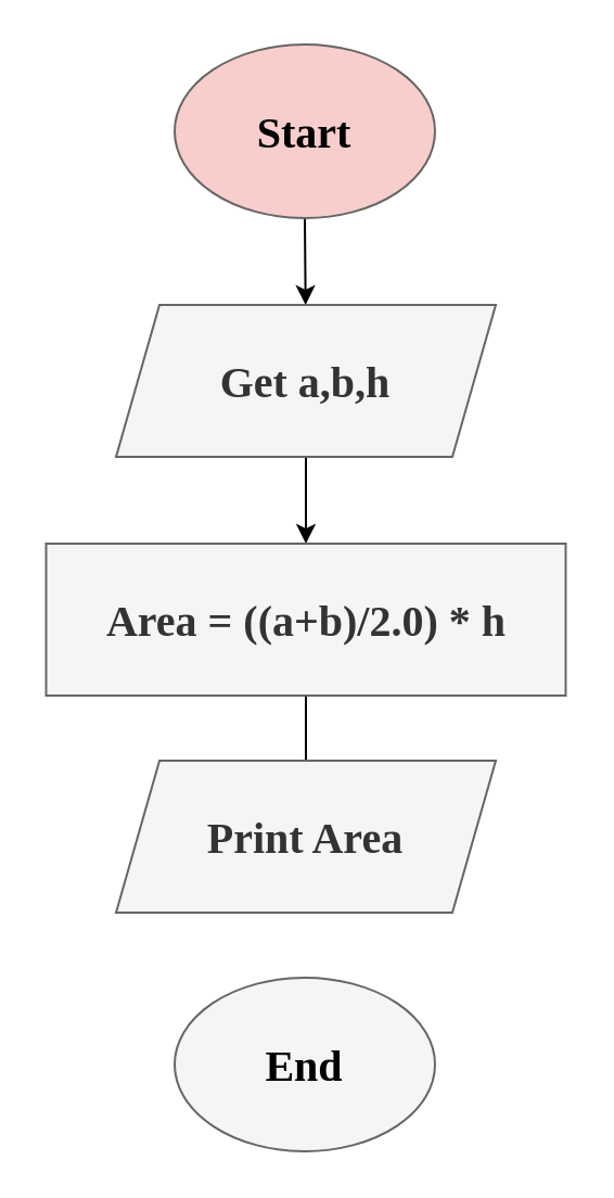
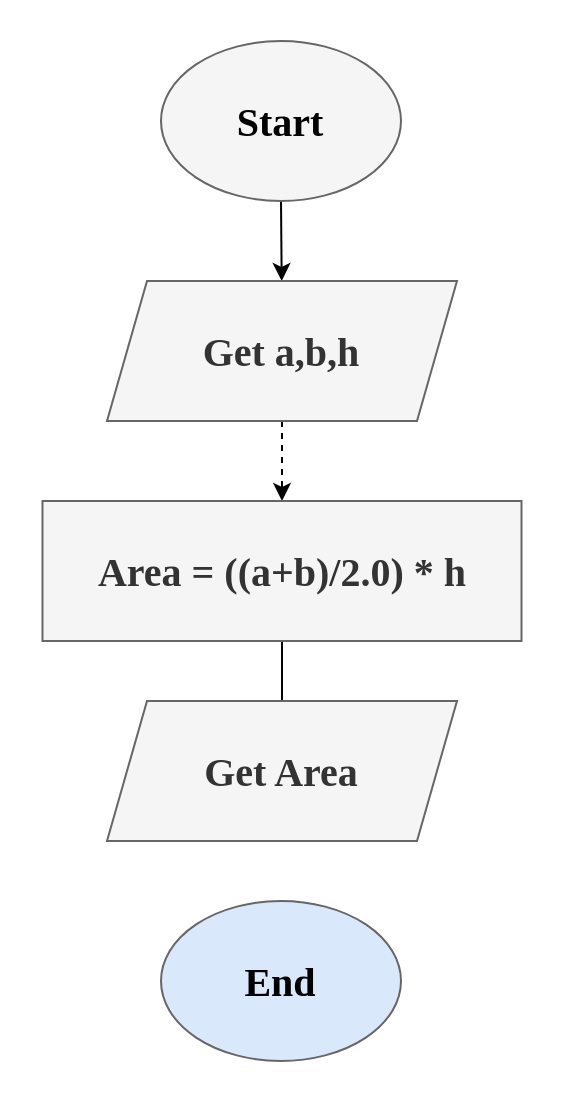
  <mxCell id="0" />
  <mxCell id="1" parent="0" />
  <mxCell id="2" value="" style="edgeStyle=none;html=1;fontFamily=Comic Sans MS;fontSize=20;fontColor=#000000;" parent="1" source="3" target="5" edge="1"><mxGeometry relative="1" as="geometry" /></mxCell>
- <mxCell id="3" value="&lt;font style=&quot;font-size: 20px;&quot; color=&quot;#000000&quot;&gt;Start&lt;/font&gt;" style="ellipse;whiteSpace=wrap;html=1;labelBackgroundColor=none;labelBorderColor=none;fontFamily=Comic Sans MS;fillColor=#f8cecc;strokeColor=#666666;fontColor=#333333;fontSize=20;fontStyle=1;" parent="1" vertex="1"><mxGeometry x="80" y="20" width="120" height="80" as="geometry" /></mxCell>
- <mxCell id="4" value="" style="edgeStyle=none;html=1;fontFamily=Comic Sans MS;fontSize=20;fontColor=#000000;" parent="1" source="5" target="7" edge="1"><mxGeometry relative="1" as="geometry" /></mxCell>
+ <mxCell id="3" value="&lt;font style=&quot;font-size: 20px;&quot; color=&quot;#000000&quot;&gt;Start&lt;/font&gt;" style="ellipse;whiteSpace=wrap;html=1;labelBackgroundColor=none;labelBorderColor=none;fontFamily=Comic Sans MS;fillColor=#f5f5f5;strokeColor=#666666;fontColor=#333333;fontSize=20;fontStyle=1" parent="1" vertex="1"><mxGeometry x="80" y="20" width="120" height="80" as="geometry" /></mxCell>
+ <mxCell id="4" value="" style="edgeStyle=none;html=1;fontFamily=Comic Sans MS;fontSize=20;fontColor=#000000;dashed=1;" parent="1" source="5" target="7" edge="1"><mxGeometry relative="1" as="geometry" /></mxCell>
  <mxCell id="5" value="Get a,b,h" style="shape=parallelogram;perimeter=parallelogramPerimeter;whiteSpace=wrap;html=1;fixedSize=1;labelBackgroundColor=none;labelBorderColor=none;fontFamily=Comic Sans MS;fontSize=20;fontColor=#333333;fillColor=#f5f5f5;strokeColor=#666666;fontStyle=1" parent="1" vertex="1"><mxGeometry x="53" y="140" width="175" height="70" as="geometry" /></mxCell>
  <mxCell id="6" value="" style="edgeStyle=none;html=1;fontFamily=Comic Sans MS;fontSize=20;fontColor=#000000;endArrow=none;" parent="1" source="7" target="8" edge="1"><mxGeometry relative="1" as="geometry" /></mxCell>
  <mxCell id="7" value="Area = ((a+b)/2.0) * h" style="rounded=0;whiteSpace=wrap;html=1;labelBackgroundColor=none;labelBorderColor=none;fontFamily=Comic Sans MS;fontSize=20;fontColor=#333333;fillColor=#f5f5f5;strokeColor=#666666;fontStyle=1" parent="1" vertex="1"><mxGeometry x="20.75" y="250" width="239.5" height="70" as="geometry" /></mxCell>
- <mxCell id="8" value="Print Area" style="shape=parallelogram;perimeter=parallelogramPerimeter;whiteSpace=wrap;html=1;fixedSize=1;labelBackgroundColor=none;labelBorderColor=none;fontFamily=Comic Sans MS;fontSize=20;fontColor=#333333;fillColor=#f5f5f5;strokeColor=#666666;fontStyle=1" parent="1" vertex="1"><mxGeometry x="53" y="350" width="175" height="70" as="geometry" /></mxCell>
- <mxCell id="9" value="&lt;font style=&quot;font-size: 20px;&quot; color=&quot;#000000&quot;&gt;End&lt;/font&gt;" style="ellipse;whiteSpace=wrap;html=1;labelBackgroundColor=none;labelBorderColor=none;fontFamily=Comic Sans MS;fillColor=#f5f5f5;strokeColor=#666666;fontColor=#333333;fontSize=20;fontStyle=1" parent="1" vertex="1"><mxGeometry x="80" y="450" width="120" height="80" as="geometry" /></mxCell>
+ <mxCell id="8" value="Get Area" style="shape=parallelogram;perimeter=parallelogramPerimeter;whiteSpace=wrap;html=1;fixedSize=1;labelBackgroundColor=none;labelBorderColor=none;fontFamily=Comic Sans MS;fontSize=20;fontColor=#333333;fillColor=#f5f5f5;strokeColor=#666666;fontStyle=1" parent="1" vertex="1"><mxGeometry x="53" y="350" width="175" height="70" as="geometry" /></mxCell>
+ <mxCell id="9" value="&lt;font style=&quot;font-size: 20px;&quot; color=&quot;#000000&quot;&gt;End&lt;/font&gt;" style="ellipse;whiteSpace=wrap;html=1;labelBackgroundColor=none;labelBorderColor=none;fontFamily=Comic Sans MS;fillColor=#dae8fc;strokeColor=#666666;fontColor=#333333;fontSize=20;fontStyle=1;" parent="1" vertex="1"><mxGeometry x="80" y="450" width="120" height="80" as="geometry" /></mxCell>
